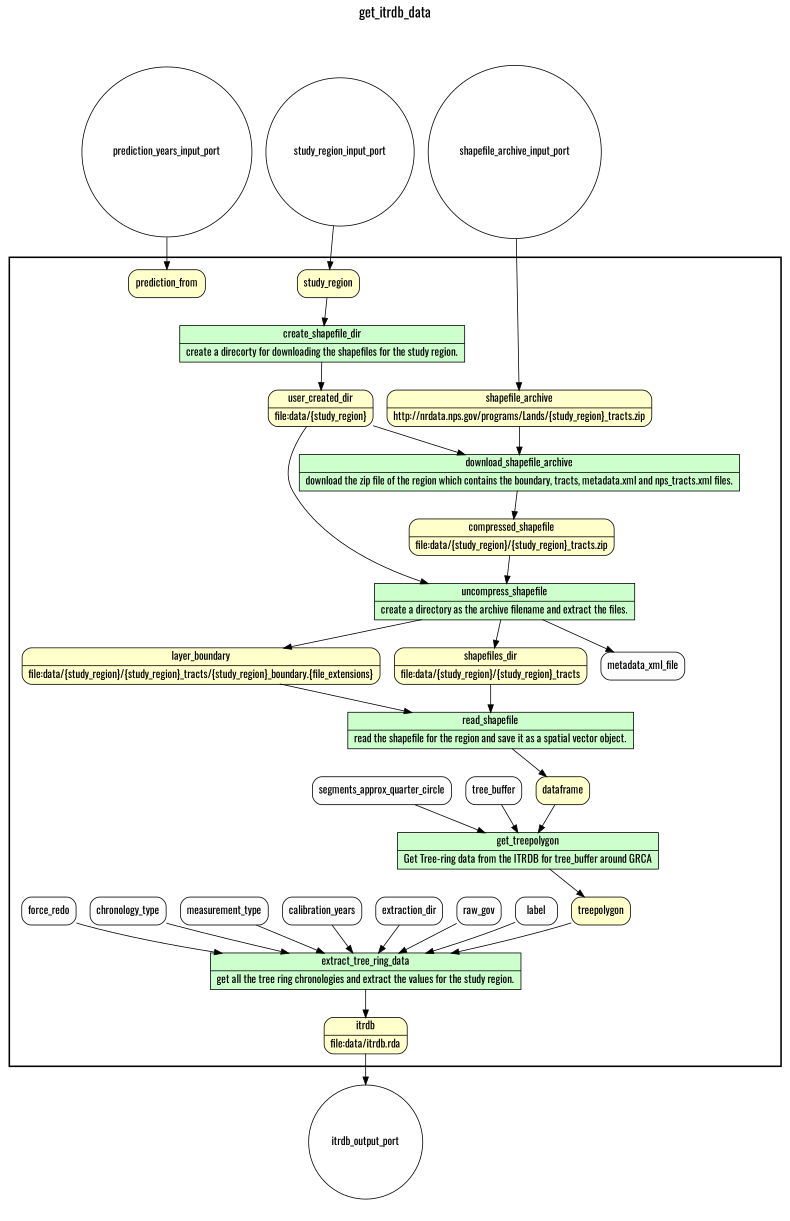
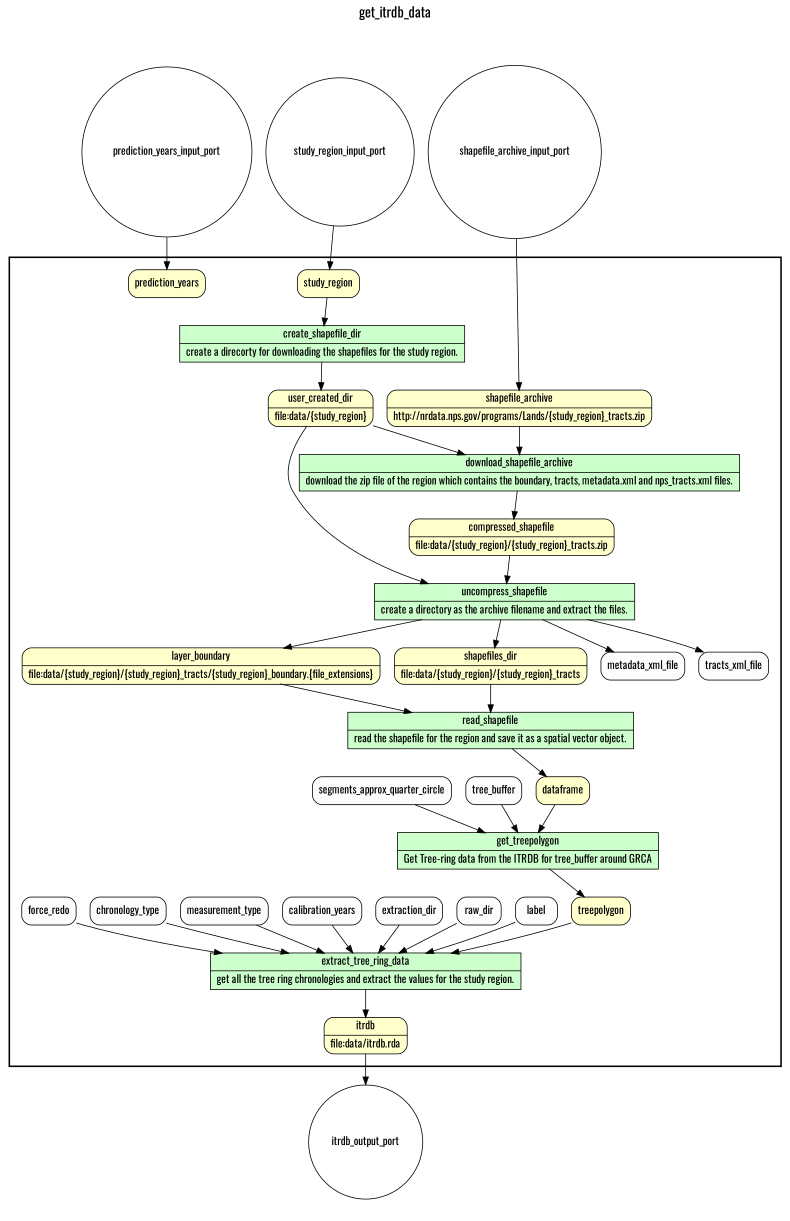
  digraph {
    fontname=Oswald
    fontsize=18
    label=get_itrdb_data
    labelloc=t
    rankdir=TB
    node [fillcolor="#FCFCFC" fontname=Oswald peripheries=1 shape=box style="rounded,filled"]
    edge [fontname=Oswald]
    n1 [fillcolor="#CCFFCC" label="{<f0> create_shapefile_dir |<f1> create a direcorty for downloading the shapefiles for the study region.}" rankdir=LR shape=record style=filled]
    n2 [fillcolor="#FFFFCC" label="{<f0> user_created_dir |<f1> file\:data/\{study_region\}}" rankdir=LR shape=record]
    n3 [fillcolor="#CCFFCC" label="{<f0> download_shapefile_archive |<f1> download the zip file of the region which contains the boundary, tracts, metadata.xml and nps_tracts.xml files.}" rankdir=LR shape=record style=filled]
    n4 [fillcolor="#FFFFCC" label="{<f0> compressed_shapefile |<f1> file\:data/\{study_region\}/\{study_region\}_tracts.zip}" rankdir=LR shape=record]
    n5 [fillcolor="#CCFFCC" label="{<f0> uncompress_shapefile |<f1> create a directory as the archive filename and extract the files.}" rankdir=LR shape=record style=filled]
    n6 [fillcolor="#FFFFCC" label="{<f0> layer_boundary |<f1> file\:data/\{study_region\}/\{study_region\}_tracts/\{study_region\}_boundary.\{file_extensions\}}" rankdir=LR shape=record]
    n7 [fillcolor="#FFFFCC" label="{<f0> shapefiles_dir |<f1> file\:data/\{study_region\}/\{study_region\}_tracts}" rankdir=LR shape=record]
    metadata_xml_file
+   tracts_xml_file
    n10 [fillcolor="#CCFFCC" label="{<f0> read_shapefile |<f1> read the shapefile for the region and save it as a spatial vector object.}" rankdir=LR shape=record style=filled]
    dataframe [fillcolor="#FFFFCC"]
    n12 [fillcolor="#CCFFCC" label="{<f0> get_treepolygon |<f1> Get Tree-ring data from the ITRDB for tree_buffer around GRCA}" rankdir=LR shape=record style=filled]
    treepolygon [fillcolor="#FFFFCC"]
    n14 [fillcolor="#CCFFCC" label="{<f0> extract_tree_ring_data |<f1> get all the tree ring chronologies and extract the values for the study region.}" rankdir=LR shape=record style=filled]
    n15 [fillcolor="#FFFFCC" label="{<f0> itrdb |<f1> file\:data/itrdb.rda}" rankdir=LR shape=record]
    study_region [fillcolor="#FFFFCC"]
    n17 [fillcolor="#FFFFCC" label="{<f0> shapefile_archive |<f1> http\://nrdata.nps.gov/programs/Lands/\{study_region\}_tracts.zip}" rankdir=LR shape=record]
-   prediction_years [fillcolor="#FFFFCC" label=prediction_from]
+   prediction_years [fillcolor="#FFFFCC"]
    tree_buffer
    segments_approx_quarter_circle
    label
-   raw_dir [label=raw_gov]
+   raw_dir
    extraction_dir
    calibration_years
    measurement_type
    chronology_type
    force_redo
    shapefile_archive_input_port [fillcolor="#FFFFFF" shape=circle width=0.2]
    study_region_input_port [fillcolor="#FFFFFF" shape=circle width=0.2]
    prediction_years_input_port [fillcolor="#FFFFFF" shape=circle width=0.2]
    itrdb_output_port [fillcolor="#FFFFFF" shape=circle width=0.2]
    subgraph cluster_1 {
      color=black
      label=""
      penwidth=2
      subgraph cluster_2 {
        color=black
        label=""
        penwidth=0
        n1
        n2
        n3
        n4
        n5
        n6
        n7
        metadata_xml_file
+       tracts_xml_file
        n10
        dataframe
        n12
        treepolygon
        n14
        n15
        study_region
        n17
        prediction_years
        tree_buffer
        segments_approx_quarter_circle
        label
        raw_dir
        extraction_dir
        calibration_years
        measurement_type
        chronology_type
        force_redo
      }
    }
    subgraph cluster_3 {
      label=""
      penwidth=0
      subgraph cluster_4 {
        label=""
        penwidth=0
        itrdb_output_port
      }
    }
    subgraph cluster_5 {
      label=""
      penwidth=0
      subgraph cluster_6 {
        label=""
        penwidth=0
        shapefile_archive_input_port
        study_region_input_port
        prediction_years_input_port
      }
    }
    n1 -> n2
    n2 -> n3
    n2 -> n5
    n3 -> n4
    n4 -> n5
    n5 -> n6
    n5 -> n7
    n5 -> metadata_xml_file
+   n5 -> tracts_xml_file
    n6 -> n10
    n7 -> n10
    n10 -> dataframe
    dataframe -> n12
    n12 -> treepolygon
    treepolygon -> n14
    n14 -> n15
    n15 -> itrdb_output_port
    study_region -> n1
    n17 -> n3
    tree_buffer -> n12
    segments_approx_quarter_circle -> n12
    label -> n14
    raw_dir -> n14
    extraction_dir -> n14
    calibration_years -> n14
    measurement_type -> n14
    chronology_type -> n14
    force_redo -> n14
    shapefile_archive_input_port -> n17
    study_region_input_port -> study_region
    prediction_years_input_port -> prediction_years
  }
